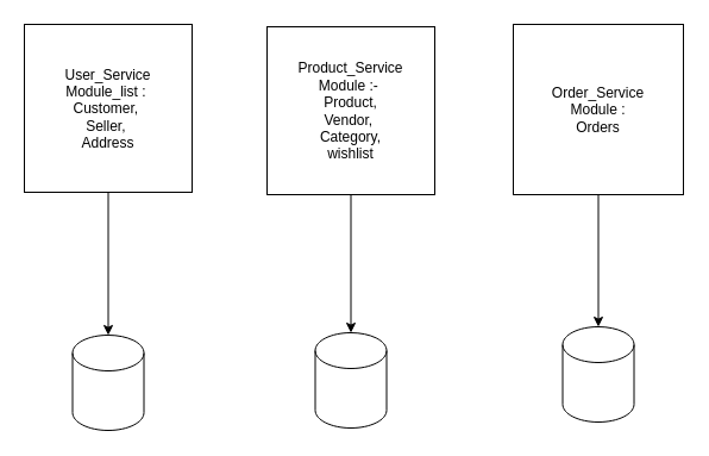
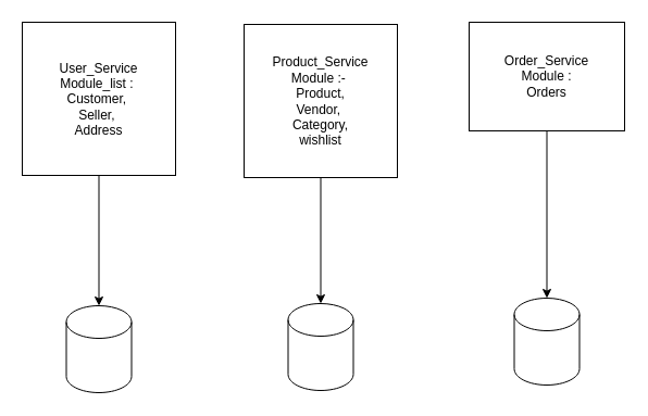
  <mxCell id="0" />
  <mxCell id="1" parent="0" />
  <mxCell id="2" style="edgeStyle=orthogonalEdgeStyle;rounded=0;orthogonalLoop=1;jettySize=auto;html=1;" edge="1" parent="1" source="3" target="6"><mxGeometry relative="1" as="geometry"><mxPoint x="90.5" y="230" as="targetPoint" /></mxGeometry></mxCell>
  <mxCell id="3" value="User_Service&lt;div&gt;Module_list :&amp;nbsp;&lt;/div&gt;&lt;div&gt;Customer,&amp;nbsp;&lt;/div&gt;&lt;div&gt;Seller,&lt;span style=&quot;background-color: transparent; color: light-dark(rgb(0, 0, 0), rgb(255, 255, 255));&quot;&gt;&amp;nbsp;&lt;/span&gt;&lt;/div&gt;&lt;div&gt;&lt;span style=&quot;background-color: transparent; color: light-dark(rgb(0, 0, 0), rgb(255, 255, 255));&quot;&gt;Address&lt;/span&gt;&lt;/div&gt;" style="whiteSpace=wrap;html=1;aspect=fixed;" vertex="1" parent="1"><mxGeometry x="20" y="20" width="141" height="141" as="geometry" /></mxCell>
  <mxCell id="4" value="Product_Service&lt;br&gt;Module :-&amp;nbsp;&lt;div&gt;Product,&lt;br&gt;Vendor,&amp;nbsp;&lt;br&gt;Category,&lt;/div&gt;&lt;div&gt;wishlist&lt;/div&gt;" style="whiteSpace=wrap;html=1;aspect=fixed;" vertex="1" parent="1"><mxGeometry x="224" y="22" width="141" height="141" as="geometry" /></mxCell>
- <mxCell id="5" value="Order_Service&lt;div&gt;Module :&lt;/div&gt;&lt;div&gt;Orders&lt;/div&gt;" style="whiteSpace=wrap;html=1;aspect=fixed;" vertex="1" parent="1"><mxGeometry x="431" y="20" width="143" height="143" as="geometry" /></mxCell>
+ <mxCell id="5" value="Order_Service&lt;div&gt;Module :&lt;/div&gt;&lt;div&gt;Orders&lt;/div&gt;" style="whiteSpace=wrap;html=1;aspect=fixed;" vertex="1" parent="1"><mxGeometry x="431" y="20" width="143" height="100" as="geometry" /></mxCell>
  <mxCell id="6" value="" style="shape=cylinder3;whiteSpace=wrap;html=1;boundedLbl=1;backgroundOutline=1;size=15;" vertex="1" parent="1"><mxGeometry x="60.5" y="281" width="60" height="80" as="geometry" /></mxCell>
  <mxCell id="7" value="" style="shape=cylinder3;whiteSpace=wrap;html=1;boundedLbl=1;backgroundOutline=1;size=15;" vertex="1" parent="1"><mxGeometry x="264.5" y="279" width="60" height="80" as="geometry" /></mxCell>
  <mxCell id="8" value="" style="shape=cylinder3;whiteSpace=wrap;html=1;boundedLbl=1;backgroundOutline=1;size=15;" vertex="1" parent="1"><mxGeometry x="472.5" y="274" width="60" height="80" as="geometry" /></mxCell>
  <mxCell id="9" style="edgeStyle=orthogonalEdgeStyle;rounded=0;orthogonalLoop=1;jettySize=auto;html=1;entryX=0.5;entryY=0;entryDx=0;entryDy=0;entryPerimeter=0;" edge="1" parent="1" source="4" target="7"><mxGeometry relative="1" as="geometry" /></mxCell>
  <mxCell id="10" style="edgeStyle=orthogonalEdgeStyle;rounded=0;orthogonalLoop=1;jettySize=auto;html=1;entryX=0.5;entryY=0;entryDx=0;entryDy=0;entryPerimeter=0;" edge="1" parent="1" source="5" target="8"><mxGeometry relative="1" as="geometry" /></mxCell>
